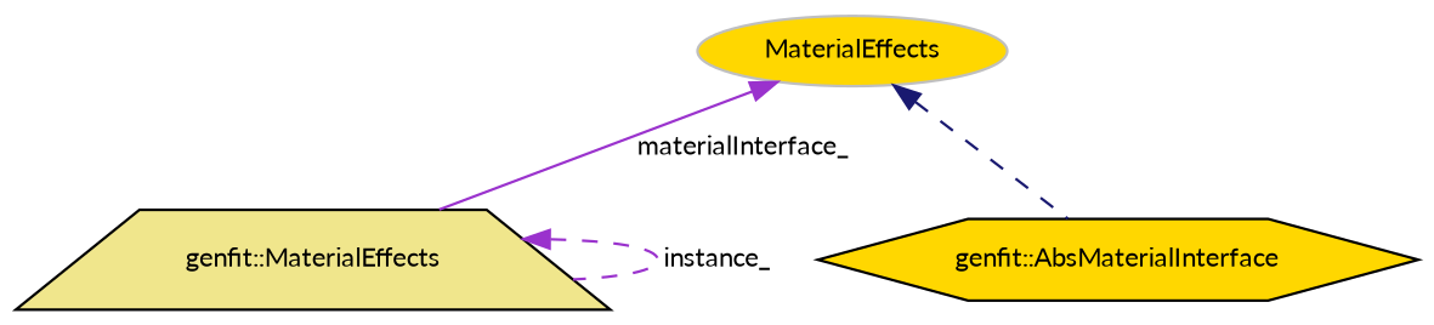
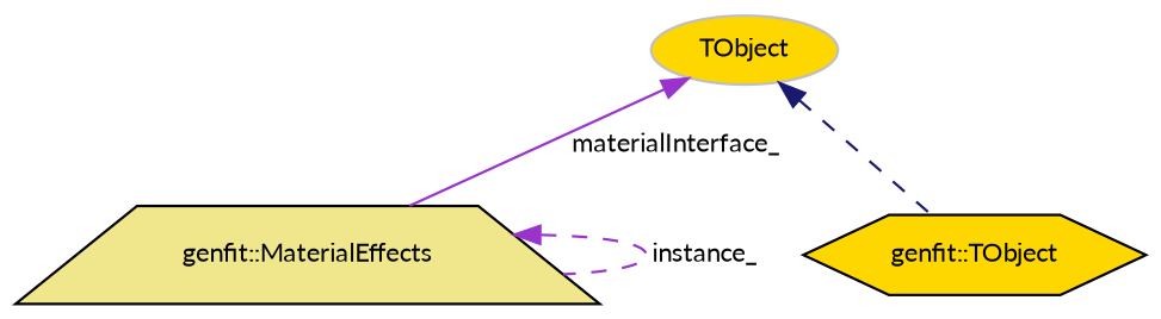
  digraph {
    fontname=Lato
    node [color=black fillcolor=gold fontname=Lato fontsize=10 style=filled]
    edge [color=darkorchid3 dir=back fontname=Lato fontsize=10 labelfontname=Helvetica labelfontsize=10 style=dashed]
    n1 [fillcolor=khaki fontcolor=black height=0.2 label="genfit::MaterialEffects" shape=trapezium width=0.4]
-   n2 [height=0.2 label="genfit::AbsMaterialInterface" shape=hexagon width=0.4]
-   n3 [color=grey75 height=0.2 label=MaterialEffects shape=ellipse width=0.4]
+   n2 [height=0.2 label="genfit::TObject" shape=hexagon width=0.4]
+   n3 [color=grey75 height=0.2 label=TObject shape=ellipse width=0.4]
    n1 -> n1 [label=" instance_"]
    n3 -> n1 [label=" materialInterface_" style=solid]
    n3 -> n2 [color=midnightblue]
  }
